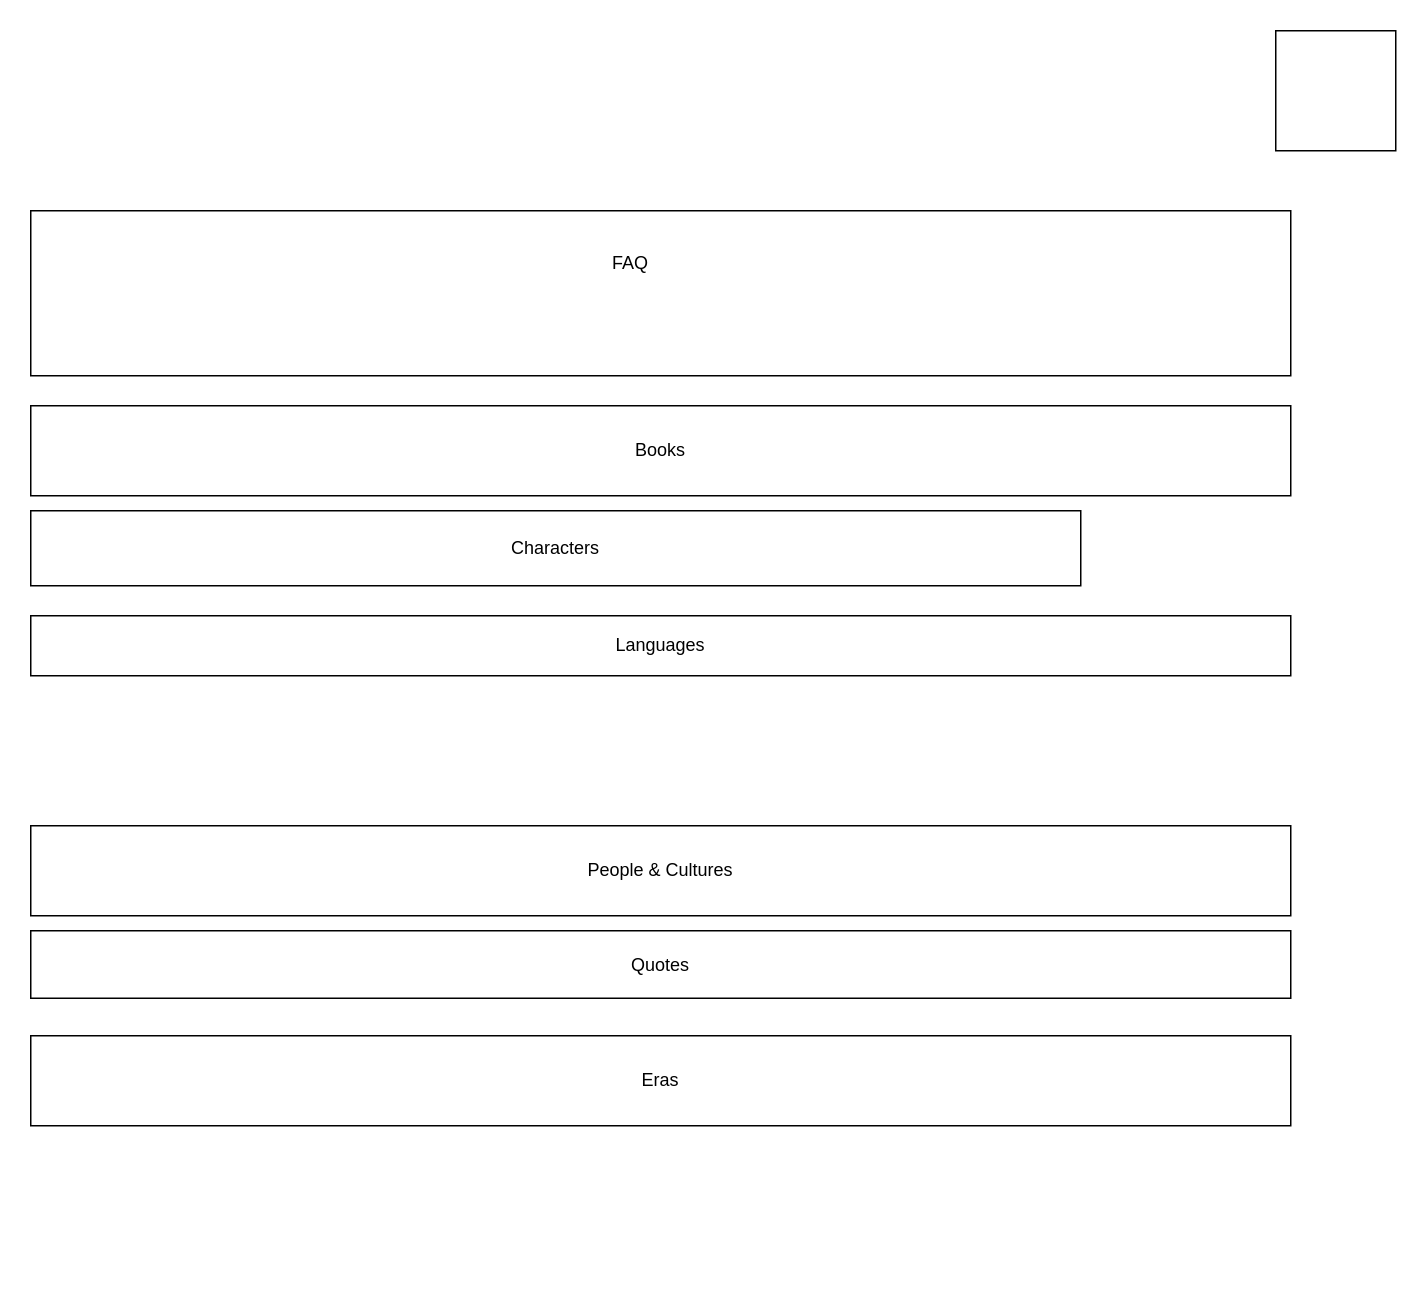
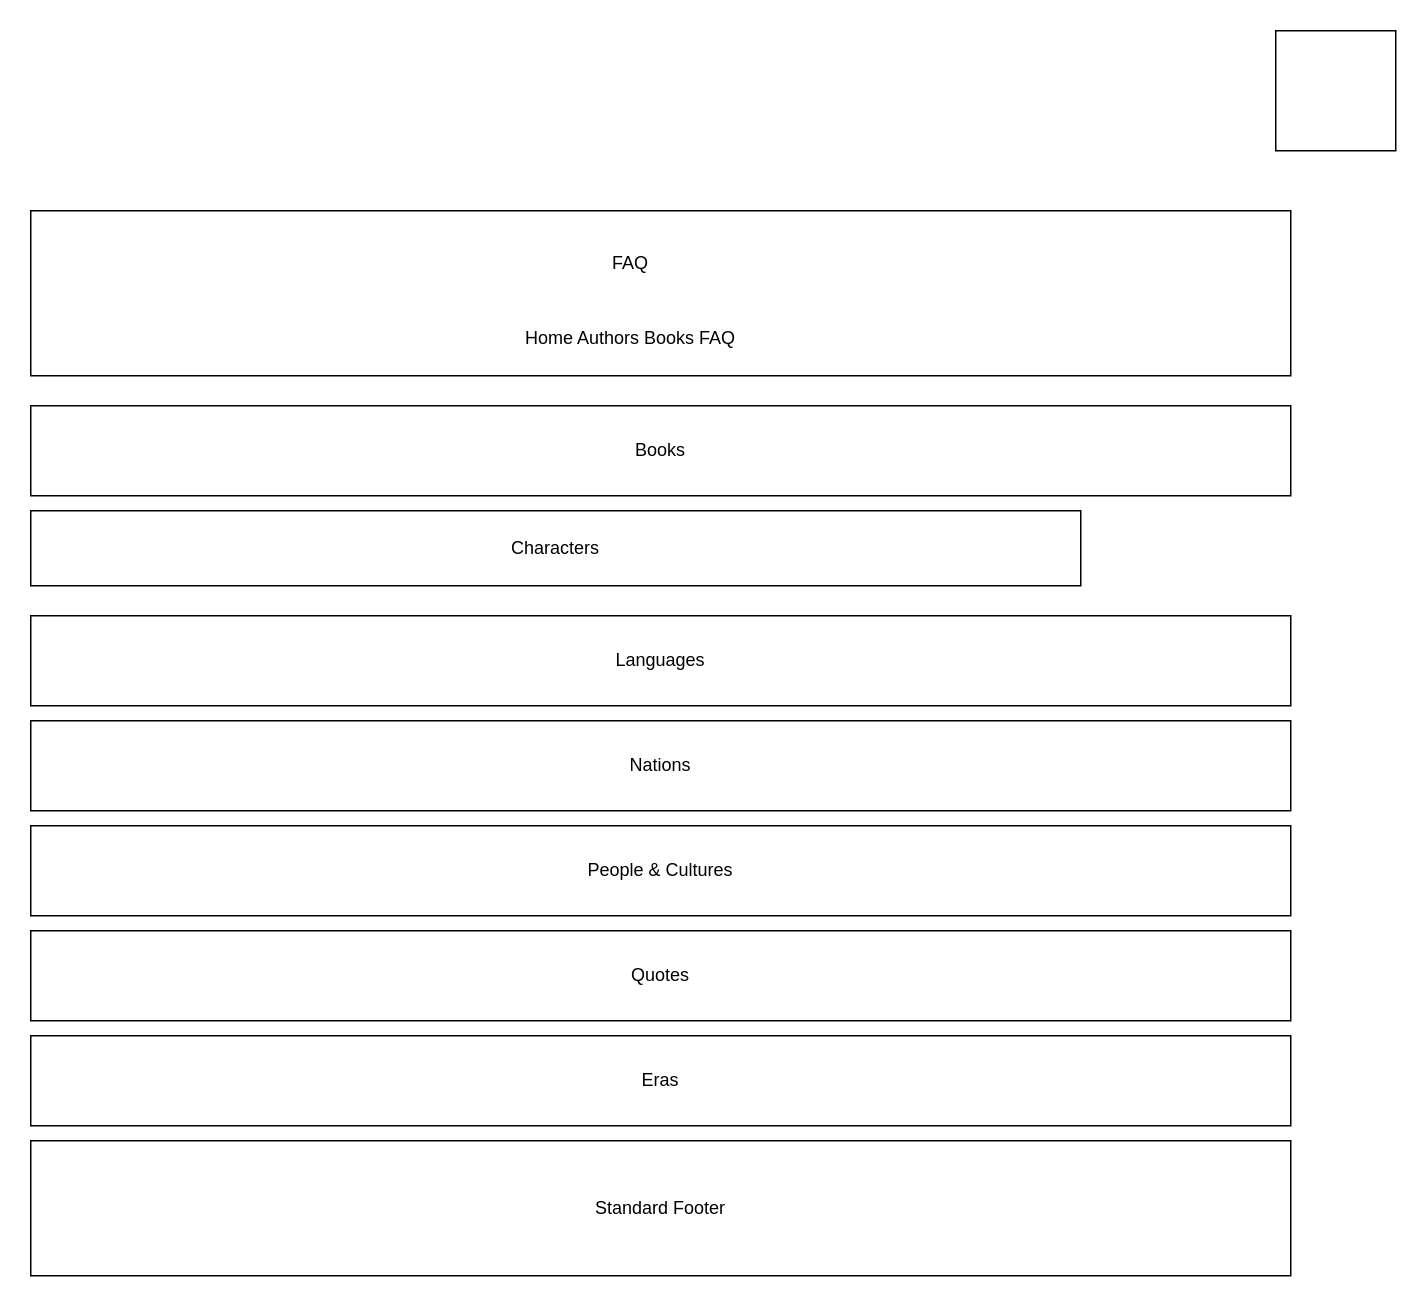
  <mxCell id="0" />
  <mxCell id="1" parent="0" />
  <mxCell id="2" value="" style="rounded=0;whiteSpace=wrap;html=1;" parent="1" vertex="1"><mxGeometry x="20" y="140" width="840" height="110" as="geometry" /></mxCell>
+ <mxCell id="3" value="Standard Footer" style="rounded=0;whiteSpace=wrap;html=1;" parent="1" vertex="1"><mxGeometry x="20" y="760" width="840" height="90" as="geometry" /></mxCell>
  <mxCell id="4" value="FAQ" style="text;html=1;align=center;verticalAlign=middle;whiteSpace=wrap;rounded=0;" parent="1" vertex="1"><mxGeometry x="60" y="160" width="720" height="30" as="geometry" /></mxCell>
+ <mxCell id="5" value="Home Authors Books FAQ" style="text;html=1;align=center;verticalAlign=middle;whiteSpace=wrap;rounded=0;" parent="1" vertex="1"><mxGeometry x="30" y="210" width="780" height="30" as="geometry" /></mxCell>
  <mxCell id="6" value="" style="whiteSpace=wrap;html=1;aspect=fixed;" parent="1" vertex="1"><mxGeometry x="850" y="20" width="80" height="80" as="geometry" /></mxCell>
  <mxCell id="7" value="Books" style="rounded=0;whiteSpace=wrap;html=1;" vertex="1" parent="1"><mxGeometry x="20" y="270" width="840" height="60" as="geometry" /></mxCell>
  <mxCell id="8" value="Characters" style="rounded=0;whiteSpace=wrap;html=1;" vertex="1" parent="1"><mxGeometry x="20" y="340" width="700" height="50" as="geometry" /></mxCell>
- <mxCell id="9" value="Languages" style="rounded=0;whiteSpace=wrap;html=1;" vertex="1" parent="1"><mxGeometry x="20" y="410" width="840" height="40" as="geometry" /></mxCell>
+ <mxCell id="9" value="Languages" style="rounded=0;whiteSpace=wrap;html=1;" vertex="1" parent="1"><mxGeometry x="20" y="410" width="840" height="60" as="geometry" /></mxCell>
+ <mxCell id="10" value="Nations" style="rounded=0;whiteSpace=wrap;html=1;" vertex="1" parent="1"><mxGeometry x="20" y="480" width="840" height="60" as="geometry" /></mxCell>
  <mxCell id="11" value="People &amp;amp; Cultures" style="rounded=0;whiteSpace=wrap;html=1;" vertex="1" parent="1"><mxGeometry x="20" y="550" width="840" height="60" as="geometry" /></mxCell>
- <mxCell id="12" value="Quotes" style="rounded=0;whiteSpace=wrap;html=1;" vertex="1" parent="1"><mxGeometry x="20" y="620" width="840" height="45" as="geometry" /></mxCell>
+ <mxCell id="12" value="Quotes" style="rounded=0;whiteSpace=wrap;html=1;" vertex="1" parent="1"><mxGeometry x="20" y="620" width="840" height="60" as="geometry" /></mxCell>
  <mxCell id="13" value="Eras" style="rounded=0;whiteSpace=wrap;html=1;" vertex="1" parent="1"><mxGeometry x="20" y="690" width="840" height="60" as="geometry" /></mxCell>
